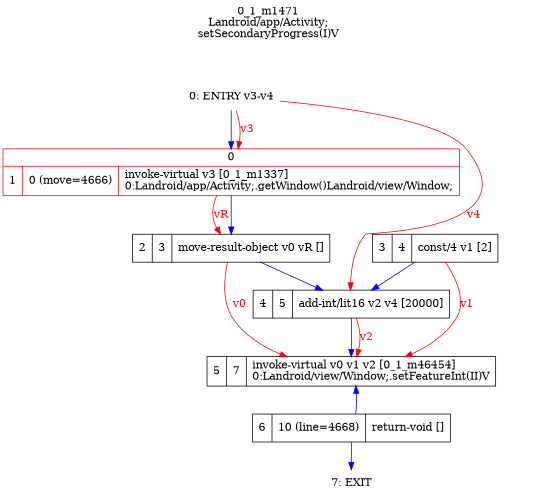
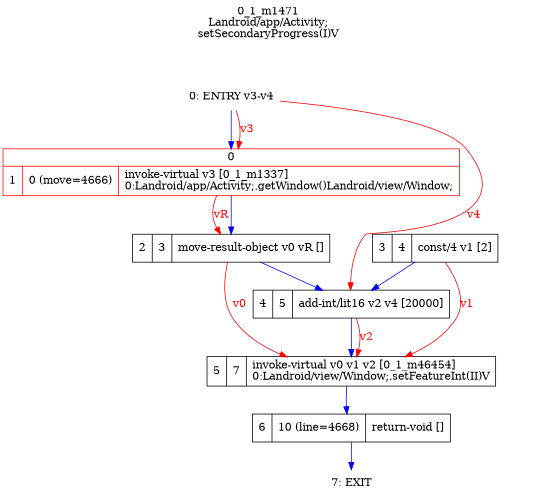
  digraph {
    label="0_1_m1471\nLandroid/app/Activity;\nsetSecondaryProgress(I)V"
    labelloc=t
    rankdir=UD
    node [shape=record]
    edge [color=blue fontcolor=blue weight=100]
    n1 [label="0: ENTRY v3-v4" shape=plaintext]
    n2 [color=red label="{0|{1|0 (move=4666)|invoke-virtual v3 [0_1_m1337]\l0:Landroid/app/Activity;.getWindow()Landroid/view/Window;\l}}"]
    n3 [label="4|5|add-int/lit16 v2 v4 [20000]\l"]
    n4 [label="2|3|move-result-object v0 vR []\l"]
    n5 [label="5|7|invoke-virtual v0 v1 v2 [0_1_m46454]\l0:Landroid/view/Window;.setFeatureInt(II)V\l"]
    n6 [label="3|4|const/4 v1 [2]\l"]
    n7 [label="6|10 (line=4668)|return-void []\l"]
    n8 [label="7: EXIT" shape=plaintext]
    n1 -> n2
    n1 -> n2 [color=red fontcolor=red label=v3 weight=""]
    n1 -> n3 [color=red fontcolor=red label=v4 weight=""]
    n2 -> n4
    n2 -> n4 [color=red fontcolor=red label=vR weight=""]
    n3 -> n5
    n3 -> n5 [color=red fontcolor=red label=v2 weight=""]
    n4 -> n3
    n4 -> n5 [color=red fontcolor=red label=v0 weight=""]
-   n7 -> n5
+   n5 -> n7
    n6 -> n3
    n6 -> n5 [color=red fontcolor=red label=v1 weight=""]
    n7 -> n8
  }
